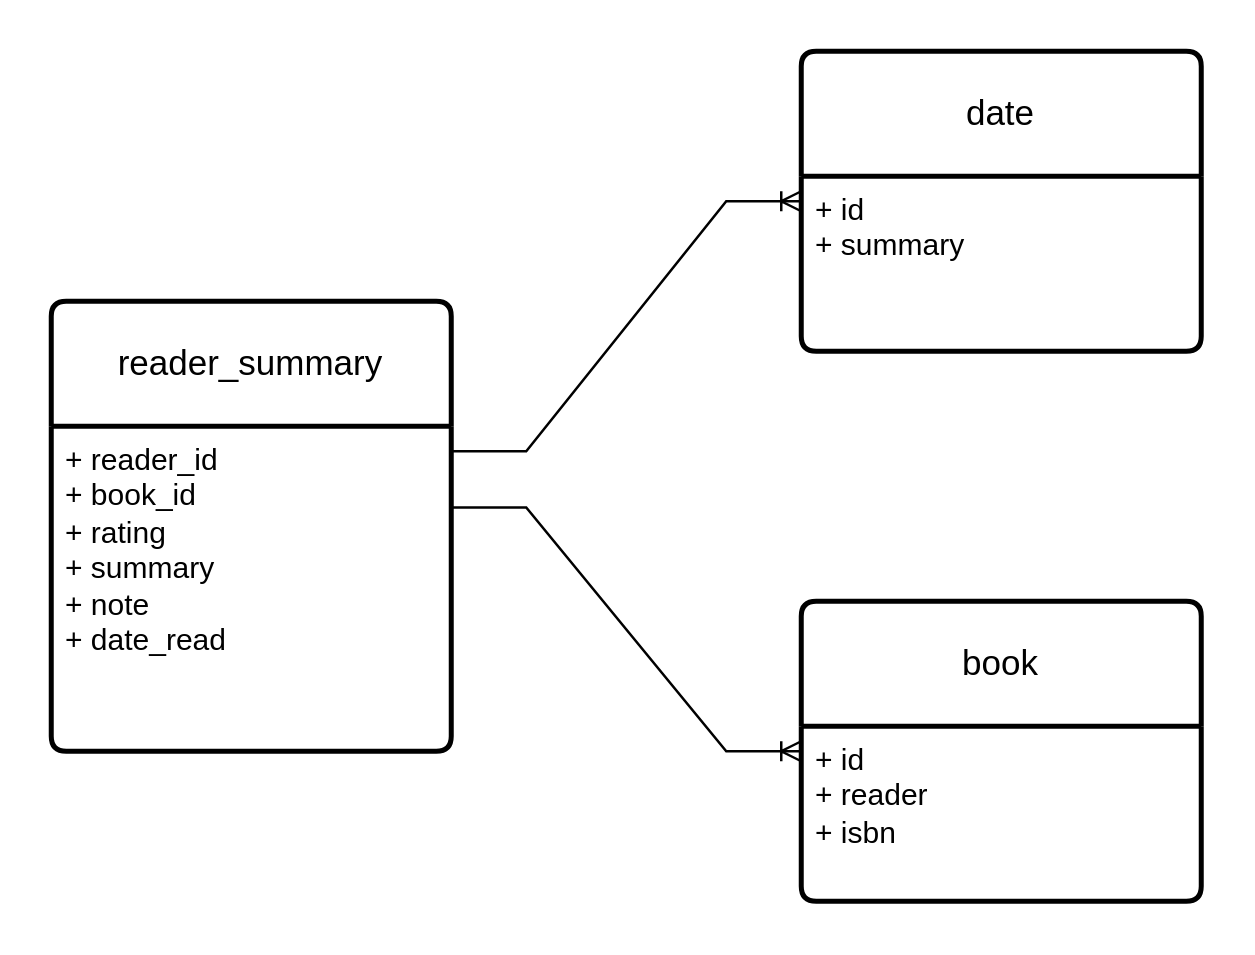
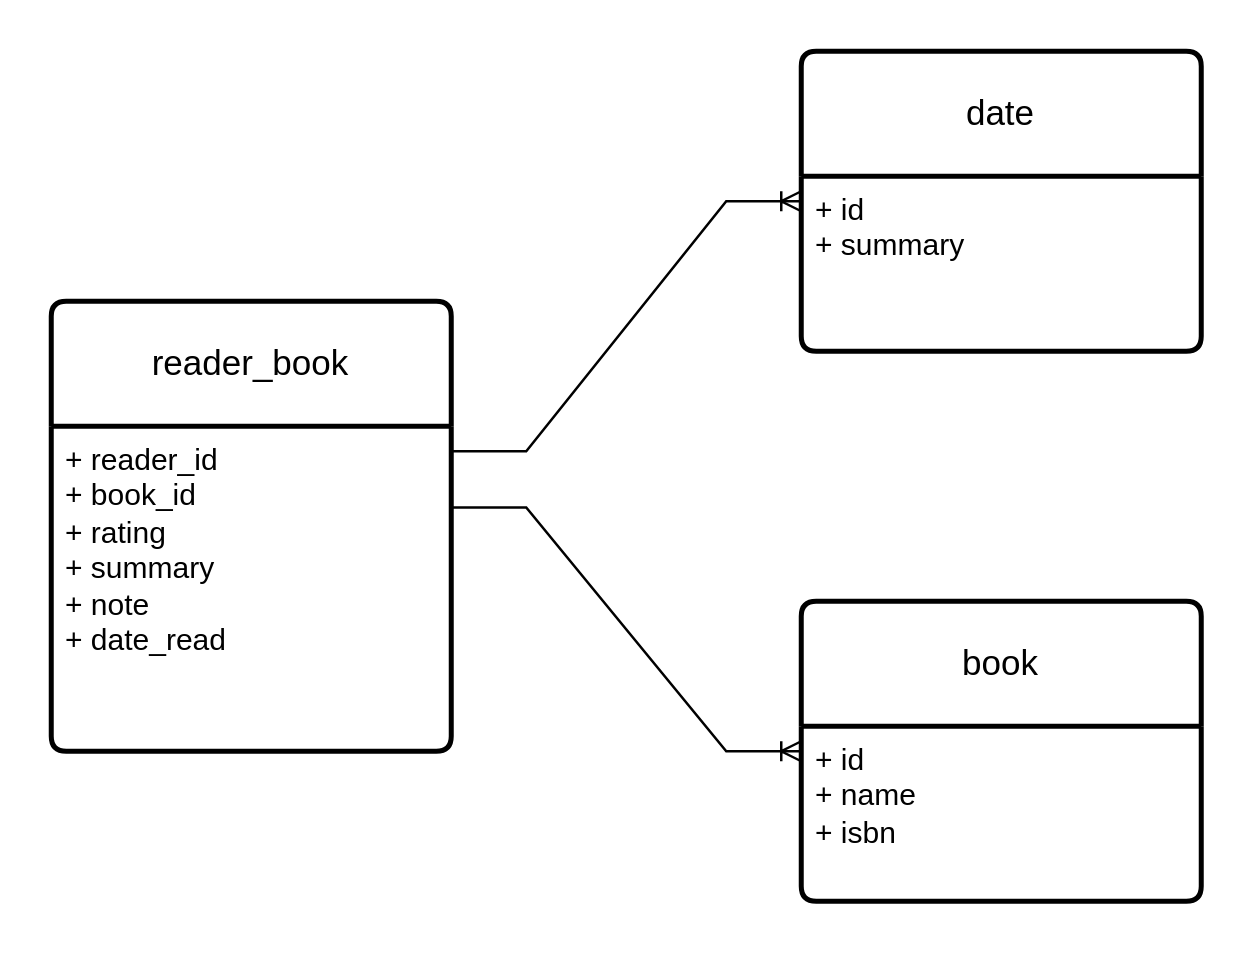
  <mxCell id="0" />
  <mxCell id="1" parent="0" />
  <mxCell id="2" value="book" style="swimlane;childLayout=stackLayout;horizontal=1;startSize=50;horizontalStack=0;rounded=1;fontSize=14;fontStyle=0;strokeWidth=2;resizeParent=0;resizeLast=1;shadow=0;dashed=0;align=center;arcSize=4;whiteSpace=wrap;html=1;" parent="1" vertex="1"><mxGeometry x="320" y="240" width="160" height="120" as="geometry" /></mxCell>
- <mxCell id="3" value="+ id&lt;br&gt;+ reader&lt;br&gt;+ isbn&amp;nbsp;" style="align=left;strokeColor=none;fillColor=none;spacingLeft=4;fontSize=12;verticalAlign=top;resizable=0;rotatable=0;part=1;html=1;" parent="2" vertex="1"><mxGeometry y="50" width="160" height="70" as="geometry" /></mxCell>
+ <mxCell id="3" value="+ id&lt;br&gt;+ name&lt;br&gt;+ isbn&amp;nbsp;" style="align=left;strokeColor=none;fillColor=none;spacingLeft=4;fontSize=12;verticalAlign=top;resizable=0;rotatable=0;part=1;html=1;" parent="2" vertex="1"><mxGeometry y="50" width="160" height="70" as="geometry" /></mxCell>
  <mxCell id="4" value="date" style="swimlane;childLayout=stackLayout;horizontal=1;startSize=50;horizontalStack=0;rounded=1;fontSize=14;fontStyle=0;strokeWidth=2;resizeParent=0;resizeLast=1;shadow=0;dashed=0;align=center;arcSize=4;whiteSpace=wrap;html=1;" parent="1" vertex="1"><mxGeometry x="320" y="20" width="160" height="120" as="geometry" /></mxCell>
  <mxCell id="5" value="+ id&lt;br&gt;+ summary" style="align=left;strokeColor=none;fillColor=none;spacingLeft=4;fontSize=12;verticalAlign=top;resizable=0;rotatable=0;part=1;html=1;" parent="4" vertex="1"><mxGeometry y="50" width="160" height="70" as="geometry" /></mxCell>
- <mxCell id="6" value="reader_summary" style="swimlane;childLayout=stackLayout;horizontal=1;startSize=50;horizontalStack=0;rounded=1;fontSize=14;fontStyle=0;strokeWidth=2;resizeParent=0;resizeLast=1;shadow=0;dashed=0;align=center;arcSize=4;whiteSpace=wrap;html=1;" parent="1" vertex="1"><mxGeometry x="20" y="120" width="160" height="180" as="geometry"><mxRectangle x="150" y="170" width="120" height="50" as="alternateBounds" /></mxGeometry></mxCell>
+ <mxCell id="6" value="reader_book" style="swimlane;childLayout=stackLayout;horizontal=1;startSize=50;horizontalStack=0;rounded=1;fontSize=14;fontStyle=0;strokeWidth=2;resizeParent=0;resizeLast=1;shadow=0;dashed=0;align=center;arcSize=4;whiteSpace=wrap;html=1;" parent="1" vertex="1"><mxGeometry x="20" y="120" width="160" height="180" as="geometry"><mxRectangle x="150" y="170" width="120" height="50" as="alternateBounds" /></mxGeometry></mxCell>
  <mxCell id="7" value="+ reader_id&lt;br&gt;+ book_id&lt;br&gt;+ rating&lt;br&gt;+ summary&lt;br&gt;+ note&lt;br&gt;+ date_read" style="align=left;strokeColor=none;fillColor=none;spacingLeft=4;fontSize=12;verticalAlign=top;resizable=0;rotatable=0;part=1;html=1;" parent="6" vertex="1"><mxGeometry y="50" width="160" height="130" as="geometry" /></mxCell>
  <mxCell id="8" value="" style="edgeStyle=entityRelationEdgeStyle;fontSize=12;html=1;endArrow=ERoneToMany;rounded=0;entryX=0;entryY=0.5;entryDx=0;entryDy=0;" parent="1" target="4" edge="1"><mxGeometry width="100" height="100" relative="1" as="geometry"><mxPoint x="180" y="180" as="sourcePoint" /><mxPoint x="295" y="80" as="targetPoint" /></mxGeometry></mxCell>
  <mxCell id="9" value="" style="edgeStyle=entityRelationEdgeStyle;fontSize=12;html=1;endArrow=ERoneToMany;rounded=0;exitX=1;exitY=0.25;exitDx=0;exitDy=0;entryX=0;entryY=0.5;entryDx=0;entryDy=0;" parent="1" source="7" target="2" edge="1"><mxGeometry width="100" height="100" relative="1" as="geometry"><mxPoint x="240" y="270" as="sourcePoint" /><mxPoint x="340" y="170" as="targetPoint" /></mxGeometry></mxCell>
